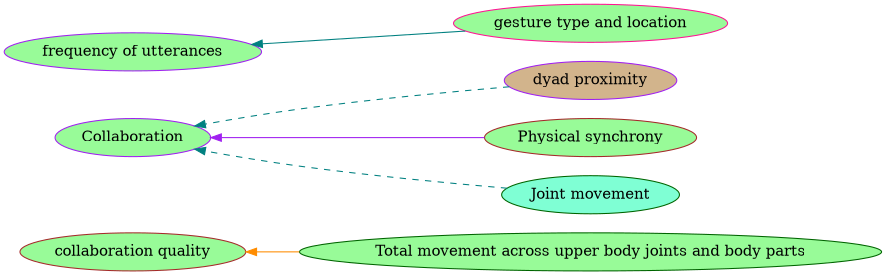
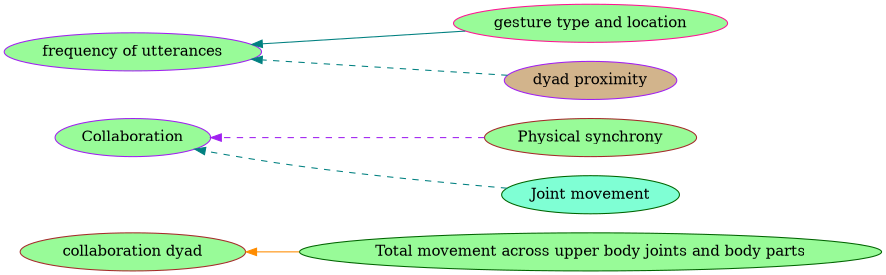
  digraph {
    rankdir=RL
    splines=true
    node [color=purple fillcolor=palegreen style=filled]
    edge [color=teal style=dashed]
    "Total movement across upper body joints and body parts" [color=darkgreen]
    "gesture type and location" [color=deeppink]
    "Physical synchrony" [color=brown]
    "Joint movement" [color=darkgreen fillcolor=aquamarine]
    "dyad proximity" [fillcolor=tan]
-   "collaboration quality" [color=brown]
+   "collaboration quality" [color=brown label="collaboration dyad"]
    Collaboration
    "frequency of utterances"
    subgraph sub_1 {
      rank=same
      "Total movement across upper body joints and body parts"
      "gesture type and location"
      "Physical synchrony"
      "Joint movement"
      "dyad proximity"
    }
    subgraph sub_2 {
      rank=same
      "collaboration quality"
      Collaboration
      "frequency of utterances"
    }
    "Total movement across upper body joints and body parts" -> "collaboration quality" [color=darkorange style=solid]
    "gesture type and location" -> "frequency of utterances" [style=solid]
-   "Physical synchrony" -> Collaboration [color=purple style=solid]
+   "Physical synchrony" -> Collaboration [color=purple]
    "Joint movement" -> Collaboration
-   "dyad proximity" -> Collaboration
+   "dyad proximity" -> "frequency of utterances"
  }
